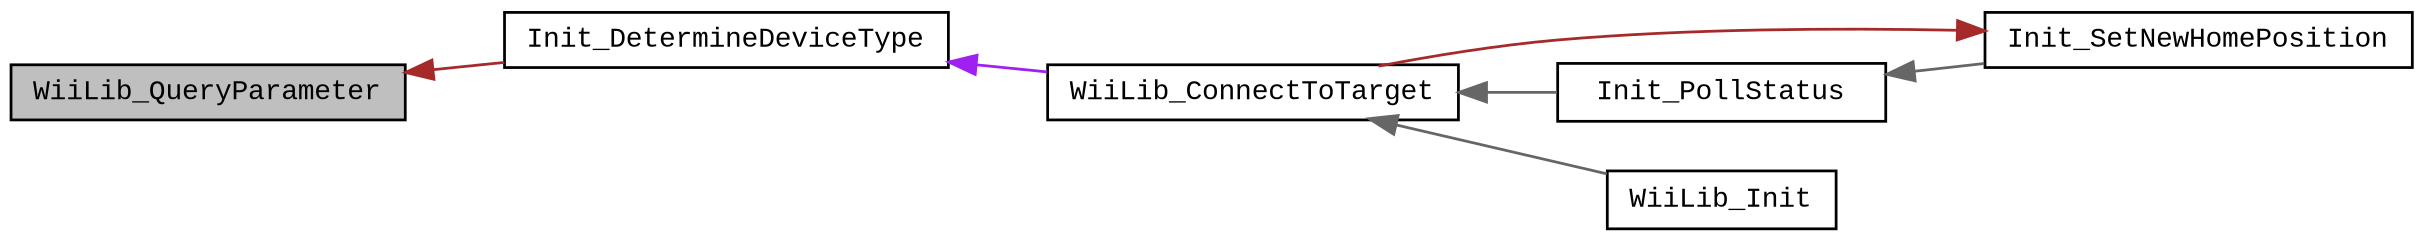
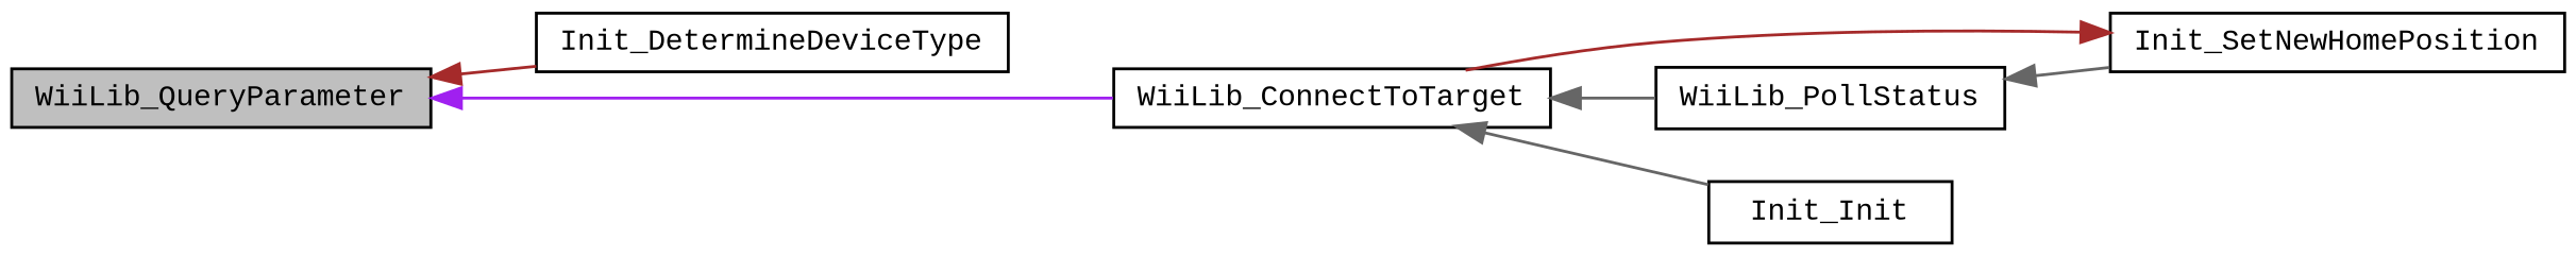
  digraph {
    fontname="Liberation Mono"
    rankdir=LR
    node [color=black fillcolor=white fontname="Liberation Mono" fontsize=10 shape=record style=filled]
    edge [color=gray40 dir=back fontname="Liberation Mono" fontsize=10 labelfontname=Helvetica labelfontsize=10 style=solid]
    n1 [fillcolor=grey75 fontcolor=black height=0.2 label=WiiLib_QueryParameter width=0.4]
    n2 [height=0.2 label=Init_DetermineDeviceType width=0.4]
-   n3 [height=0.2 label=Init_PollStatus width=0.4]
+   n3 [height=0.2 label=WiiLib_PollStatus width=0.4]
    n4 [height=0.2 label=Init_SetNewHomePosition width=0.4]
    n5 [height=0.2 label=WiiLib_ConnectToTarget width=0.4]
-   n6 [height=0.2 label=WiiLib_Init width=0.4]
+   n6 [height=0.2 label=Init_Init width=0.4]
    n1 -> n2 [color=brown]
-   n2 -> n5 [color=purple]
+   n1 -> n5 [color=purple]
    n3 -> n4
    n4 -> n5 [color=brown]
    n5 -> n3
    n5 -> n6
  }
